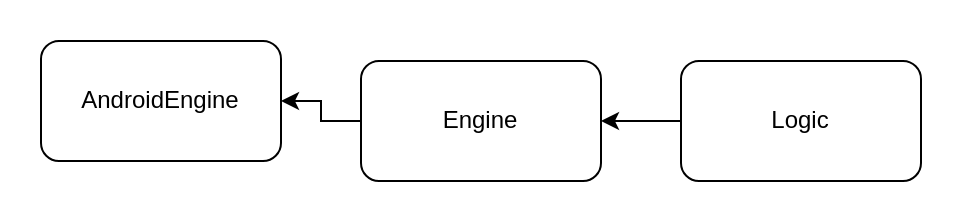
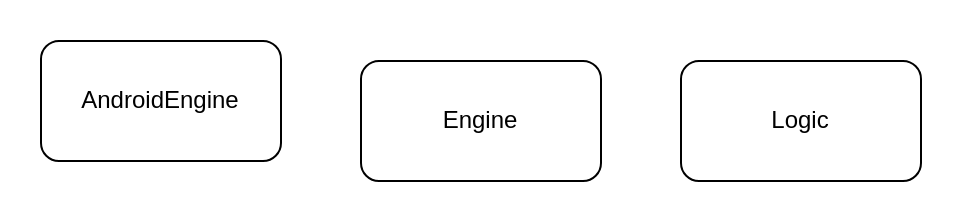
  <mxCell id="0" />
  <mxCell id="1" parent="0" />
- <mxCell id="2" style="edgeStyle=orthogonalEdgeStyle;rounded=0;orthogonalLoop=1;jettySize=auto;html=1;exitX=0;exitY=0.5;exitDx=0;exitDy=0;" edge="1" parent="1" source="3" target="6"><mxGeometry relative="1" as="geometry" /></mxCell>
  <mxCell id="3" value="Engine" style="rounded=1;whiteSpace=wrap;html=1;" vertex="1" parent="1"><mxGeometry x="180" y="30" width="120" height="60" as="geometry" /></mxCell>
- <mxCell id="4" style="edgeStyle=orthogonalEdgeStyle;rounded=0;orthogonalLoop=1;jettySize=auto;html=1;exitX=0;exitY=0.5;exitDx=0;exitDy=0;entryX=1;entryY=0.5;entryDx=0;entryDy=0;" edge="1" parent="1" source="5" target="3"><mxGeometry relative="1" as="geometry" /></mxCell>
  <mxCell id="5" value="Logic" style="rounded=1;whiteSpace=wrap;html=1;" vertex="1" parent="1"><mxGeometry x="340" y="30" width="120" height="60" as="geometry" /></mxCell>
  <mxCell id="6" value="AndroidEngine" style="rounded=1;whiteSpace=wrap;html=1;" vertex="1" parent="1"><mxGeometry x="20" y="20" width="120" height="60" as="geometry" /></mxCell>
